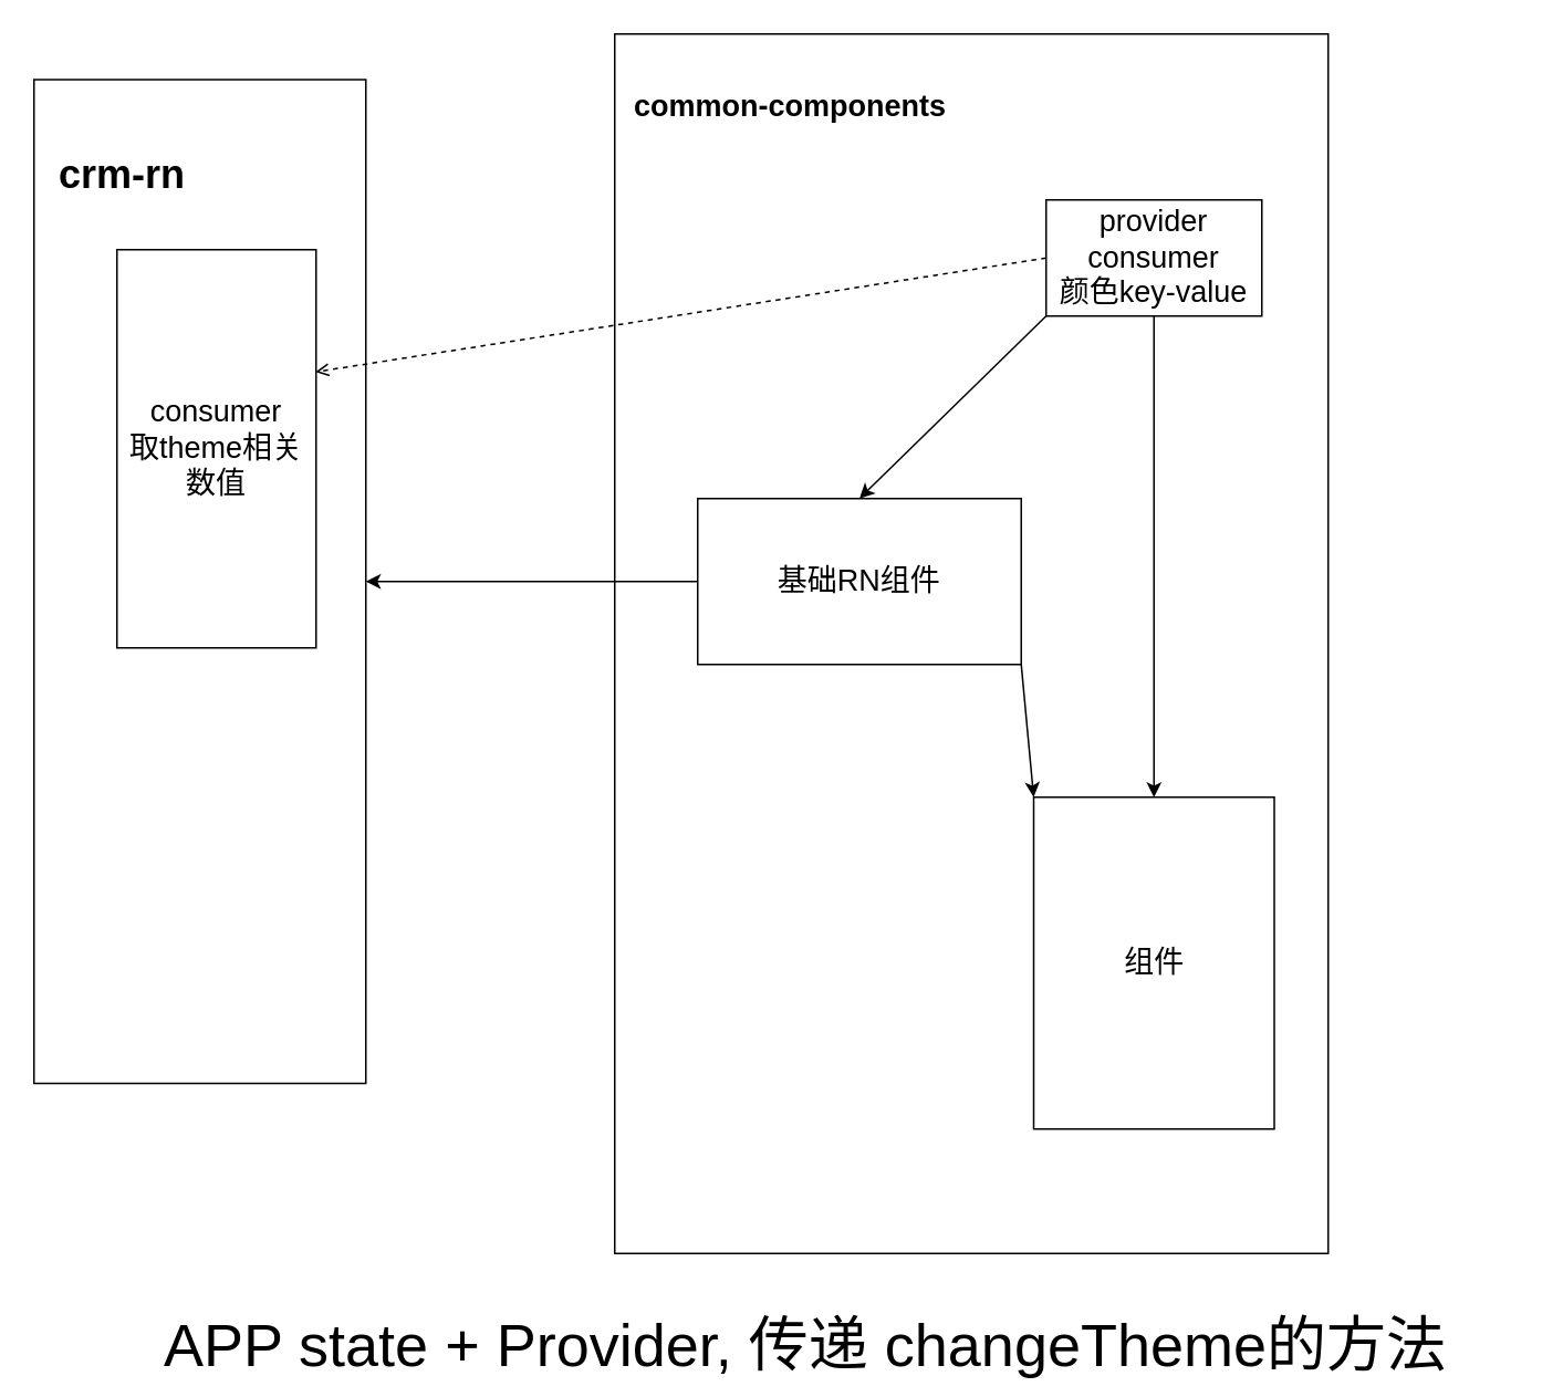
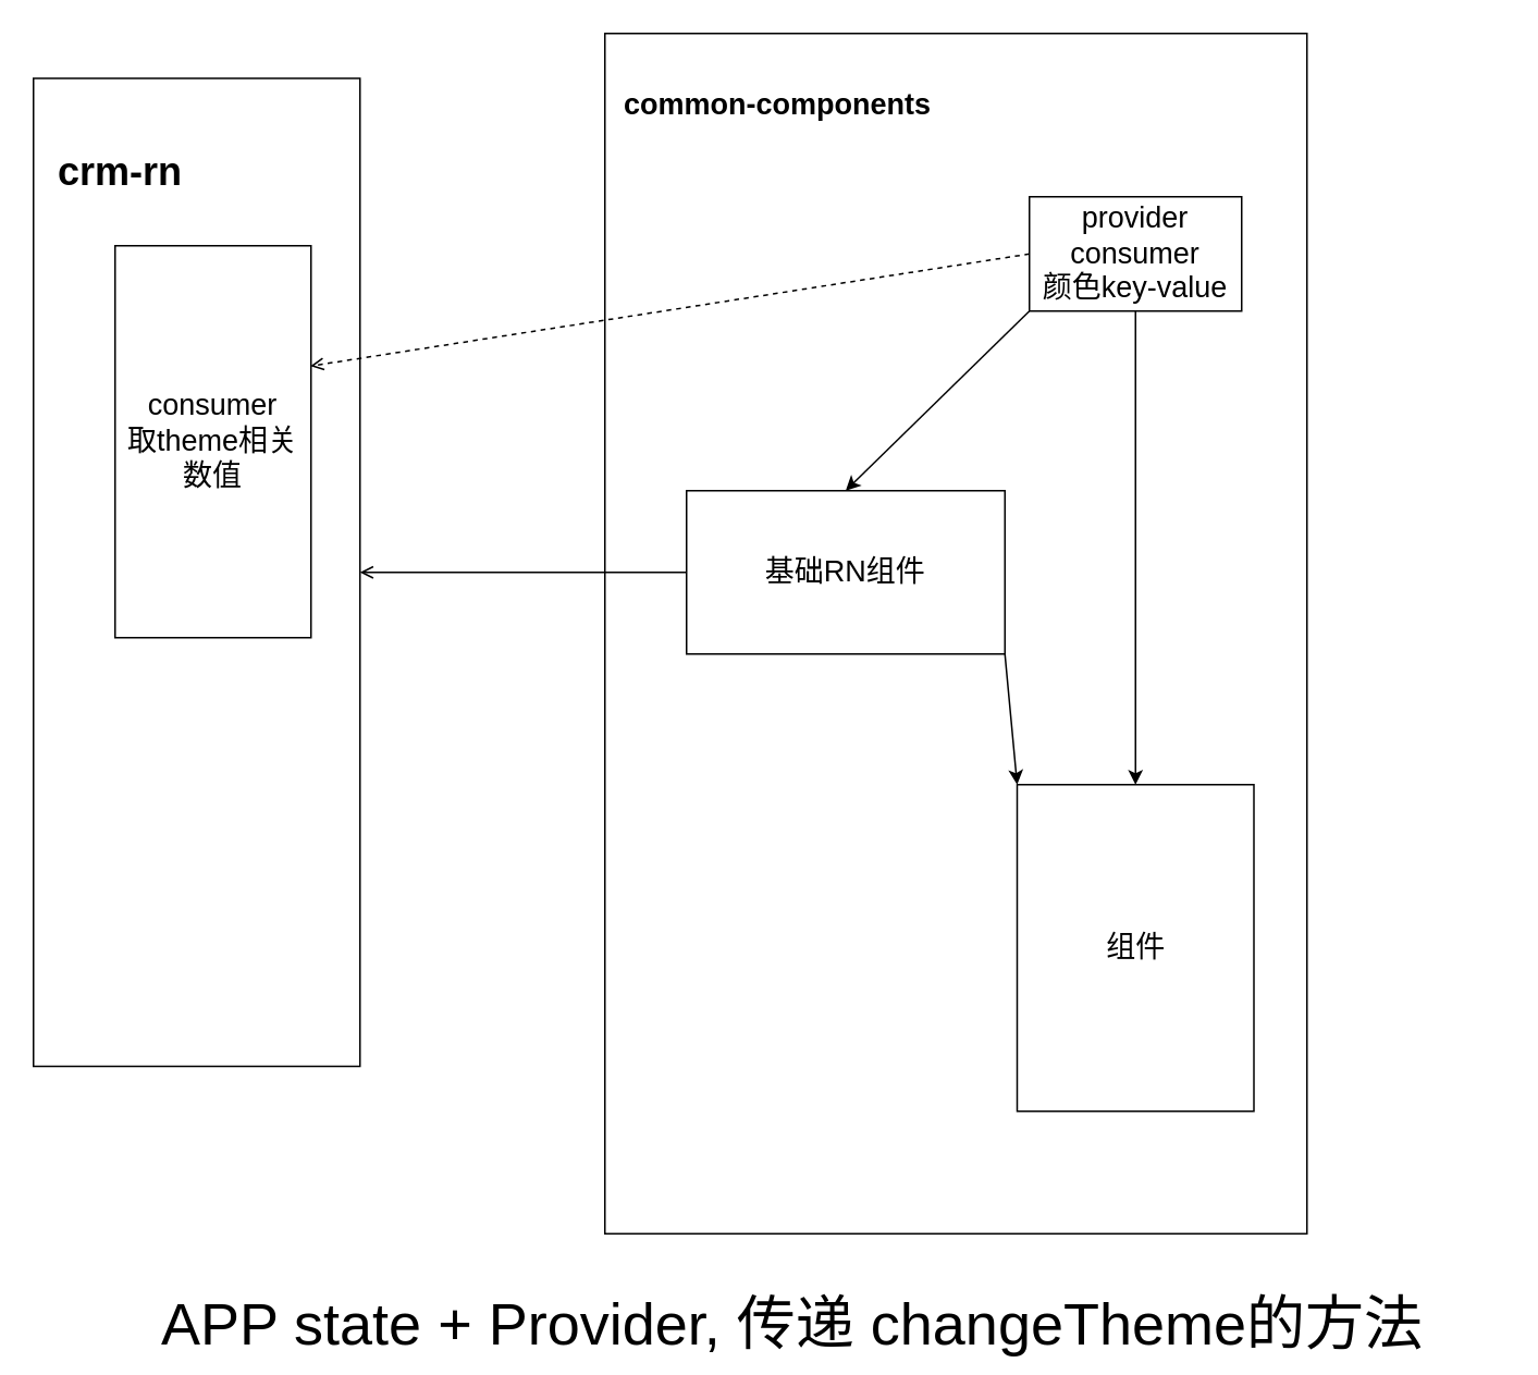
  <mxCell id="0" />
  <mxCell id="1" parent="0" />
  <mxCell id="2" value="&lt;b style=&quot;font-size: 18px&quot;&gt;&amp;nbsp; common-components&lt;br&gt;&lt;br&gt;&lt;br&gt;&lt;br&gt;&lt;br&gt;&lt;br&gt;&lt;br&gt;&lt;br&gt;&lt;br&gt;&lt;br&gt;&lt;br&gt;&lt;br&gt;&lt;br&gt;&lt;br&gt;&lt;br&gt;&lt;br&gt;&lt;br&gt;&lt;br&gt;&lt;br&gt;&lt;br&gt;&lt;br&gt;&lt;br&gt;&lt;br&gt;&lt;br&gt;&lt;br&gt;&lt;br&gt;&lt;br&gt;&lt;br&gt;&lt;br&gt;&lt;br&gt;&lt;br&gt;&lt;/b&gt;" style="rounded=0;whiteSpace=wrap;html=1;align=left;" vertex="1" parent="1"><mxGeometry x="370" y="20" width="430" height="735" as="geometry" /></mxCell>
  <mxCell id="3" style="rounded=0;orthogonalLoop=1;jettySize=auto;html=1;exitX=0;exitY=1;exitDx=0;exitDy=0;entryX=0.5;entryY=0;entryDx=0;entryDy=0;" edge="1" parent="1" source="4" target="12"><mxGeometry relative="1" as="geometry" /></mxCell>
  <mxCell id="4" value="&lt;font style=&quot;font-size: 18px&quot;&gt;&lt;span&gt;provider&lt;/span&gt;&lt;br&gt;&lt;span&gt;consumer&lt;br&gt;&lt;/span&gt;颜色key-value&lt;/font&gt;&lt;span&gt;&lt;br&gt;&lt;/span&gt;" style="rounded=0;whiteSpace=wrap;html=1;" vertex="1" parent="1"><mxGeometry x="630" y="120" width="130" height="70" as="geometry" /></mxCell>
  <mxCell id="5" value="&lt;font style=&quot;font-size: 24px&quot;&gt;&lt;b&gt;&amp;nbsp; crm-rn&lt;br&gt;&lt;br&gt;&lt;br&gt;&lt;br&gt;&lt;br&gt;&lt;br&gt;&lt;br&gt;&lt;br&gt;&lt;br&gt;&lt;br&gt;&lt;br&gt;&lt;br&gt;&lt;br&gt;&lt;br&gt;&lt;br&gt;&lt;br&gt;&lt;br&gt;&lt;br&gt;&lt;/b&gt;&lt;/font&gt;" style="rounded=0;whiteSpace=wrap;html=1;align=left;" vertex="1" parent="1"><mxGeometry x="20" y="47.5" width="200" height="605" as="geometry" /></mxCell>
  <mxCell id="6" value="&lt;font style=&quot;font-size: 18px&quot;&gt;组件&lt;/font&gt;" style="rounded=0;whiteSpace=wrap;html=1;" vertex="1" parent="1"><mxGeometry x="622.5" y="480" width="145" height="200" as="geometry" /></mxCell>
  <mxCell id="7" value="" style="endArrow=open;html=1;exitX=0;exitY=0.5;exitDx=0;exitDy=0;startArrow=none;startFill=0;endFill=0;entryX=0.997;entryY=0.307;entryDx=0;entryDy=0;entryPerimeter=0;dashed=1;" edge="1" parent="1" source="4" target="9"><mxGeometry width="50" height="50" relative="1" as="geometry"><mxPoint x="460" y="120" as="sourcePoint" /><mxPoint x="210" y="160" as="targetPoint" /></mxGeometry></mxCell>
  <mxCell id="8" value="" style="endArrow=classic;html=1;entryX=0.5;entryY=0;entryDx=0;entryDy=0;exitX=0.5;exitY=1;exitDx=0;exitDy=0;" edge="1" parent="1" source="4" target="6"><mxGeometry width="50" height="50" relative="1" as="geometry"><mxPoint x="300" y="190" as="sourcePoint" /><mxPoint x="350" y="140" as="targetPoint" /></mxGeometry></mxCell>
  <mxCell id="9" value="&lt;font style=&quot;font-size: 18px&quot;&gt;&lt;span&gt;consumer&lt;/span&gt;&lt;br&gt;&lt;span&gt;取theme相关数值&lt;/span&gt;&lt;/font&gt;" style="rounded=0;whiteSpace=wrap;html=1;" vertex="1" parent="1"><mxGeometry x="70" y="150" width="120" height="240" as="geometry" /></mxCell>
- <mxCell id="10" style="edgeStyle=orthogonalEdgeStyle;rounded=0;orthogonalLoop=1;jettySize=auto;html=1;exitX=0;exitY=0.5;exitDx=0;exitDy=0;" edge="1" parent="1" source="12" target="5"><mxGeometry relative="1" as="geometry" /></mxCell>
+ <mxCell id="10" style="edgeStyle=orthogonalEdgeStyle;rounded=0;orthogonalLoop=1;jettySize=auto;html=1;exitX=0;exitY=0.5;exitDx=0;exitDy=0;endArrow=open;" edge="1" parent="1" source="12" target="5"><mxGeometry relative="1" as="geometry" /></mxCell>
  <mxCell id="11" style="rounded=0;orthogonalLoop=1;jettySize=auto;html=1;exitX=1;exitY=1;exitDx=0;exitDy=0;entryX=0;entryY=0;entryDx=0;entryDy=0;" edge="1" parent="1" source="12" target="6"><mxGeometry relative="1" as="geometry" /></mxCell>
  <mxCell id="12" value="&lt;font style=&quot;font-size: 18px&quot;&gt;基础RN组件&lt;/font&gt;" style="rounded=0;whiteSpace=wrap;html=1;fillColor=none;gradientColor=none;" vertex="1" parent="1"><mxGeometry x="420" y="300" width="195" height="100" as="geometry" /></mxCell>
  <mxCell id="13" value="&lt;font style=&quot;font-size: 36px&quot;&gt;APP state + Provider, 传递 changeTheme的方法&lt;/font&gt;" style="text;html=1;strokeColor=none;fillColor=none;align=center;verticalAlign=middle;whiteSpace=wrap;rounded=0;" vertex="1" parent="1"><mxGeometry x="50" y="800" width="870" height="20" as="geometry" /></mxCell>
